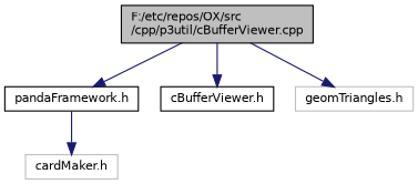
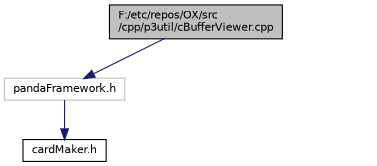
  digraph {
    node [color=grey75 fillcolor=white fontname=Helvetica fontsize=10 shape=record style=filled]
    edge [color=midnightblue fontname=Helvetica fontsize=10 labelfontname=Helvetica labelfontsize=10 style=solid]
    n1 [color=black fillcolor=grey75 fontcolor=black height=0.2 label="F:/etc/repos/OX/src\l/cpp/p3util/cBufferViewer.cpp" width=0.4]
-   n2 [color=black height=0.2 label="pandaFramework.h" width=0.4]
-   n3 [color=black height=0.2 label="cBufferViewer.h" width=0.4]
-   n4 [height=0.2 label="geomTriangles.h" width=0.4]
-   n5 [height=0.2 label="cardMaker.h" width=0.4]
+   n2 [height=0.2 label="pandaFramework.h" width=0.4]
+   n5 [color=black height=0.2 label="cardMaker.h" width=0.4]
    n1 -> n2
-   n1 -> n3
-   n1 -> n4
    n2 -> n5
  }
